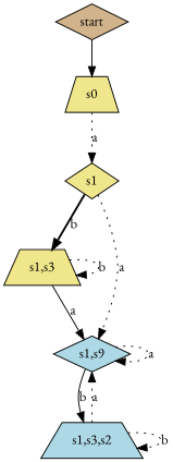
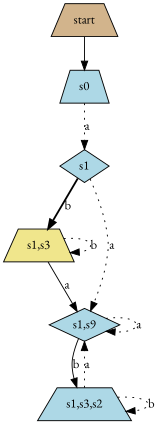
  strict digraph {
    fontname="EB Garamond"
    node [fillcolor=lightblue fontname="EB Garamond" shape=diamond style=filled]
    edge [fontname="EB Garamond" style=dotted]
-   n1 [fillcolor=tan label=start]
-   s0 [fillcolor=khaki shape=trapezium]
-   s1 [fillcolor=khaki]
+   n1 [fillcolor=tan label=start shape=trapezium]
+   s0 [shape=trapezium]
+   s1
    n4 [fillcolor=khaki label="s1,s3" shape=trapezium]
    n5 [label="s1,s9"]
    n6 [label="s1,s3,s2" shape=trapezium]
    n1 -> s0 [style=solid]
    s0 -> s1 [label=a]
    s1 -> n4 [label=b style=bold]
    s1 -> n5 [label=a]
    n4 -> n4 [label=b]
    n4 -> n5 [label=a style=solid]
    n5 -> n5 [label=a]
    n5 -> n6 [label=b style=solid]
    n6 -> n5 [label=a]
    n6 -> n6 [label=b]
  }
